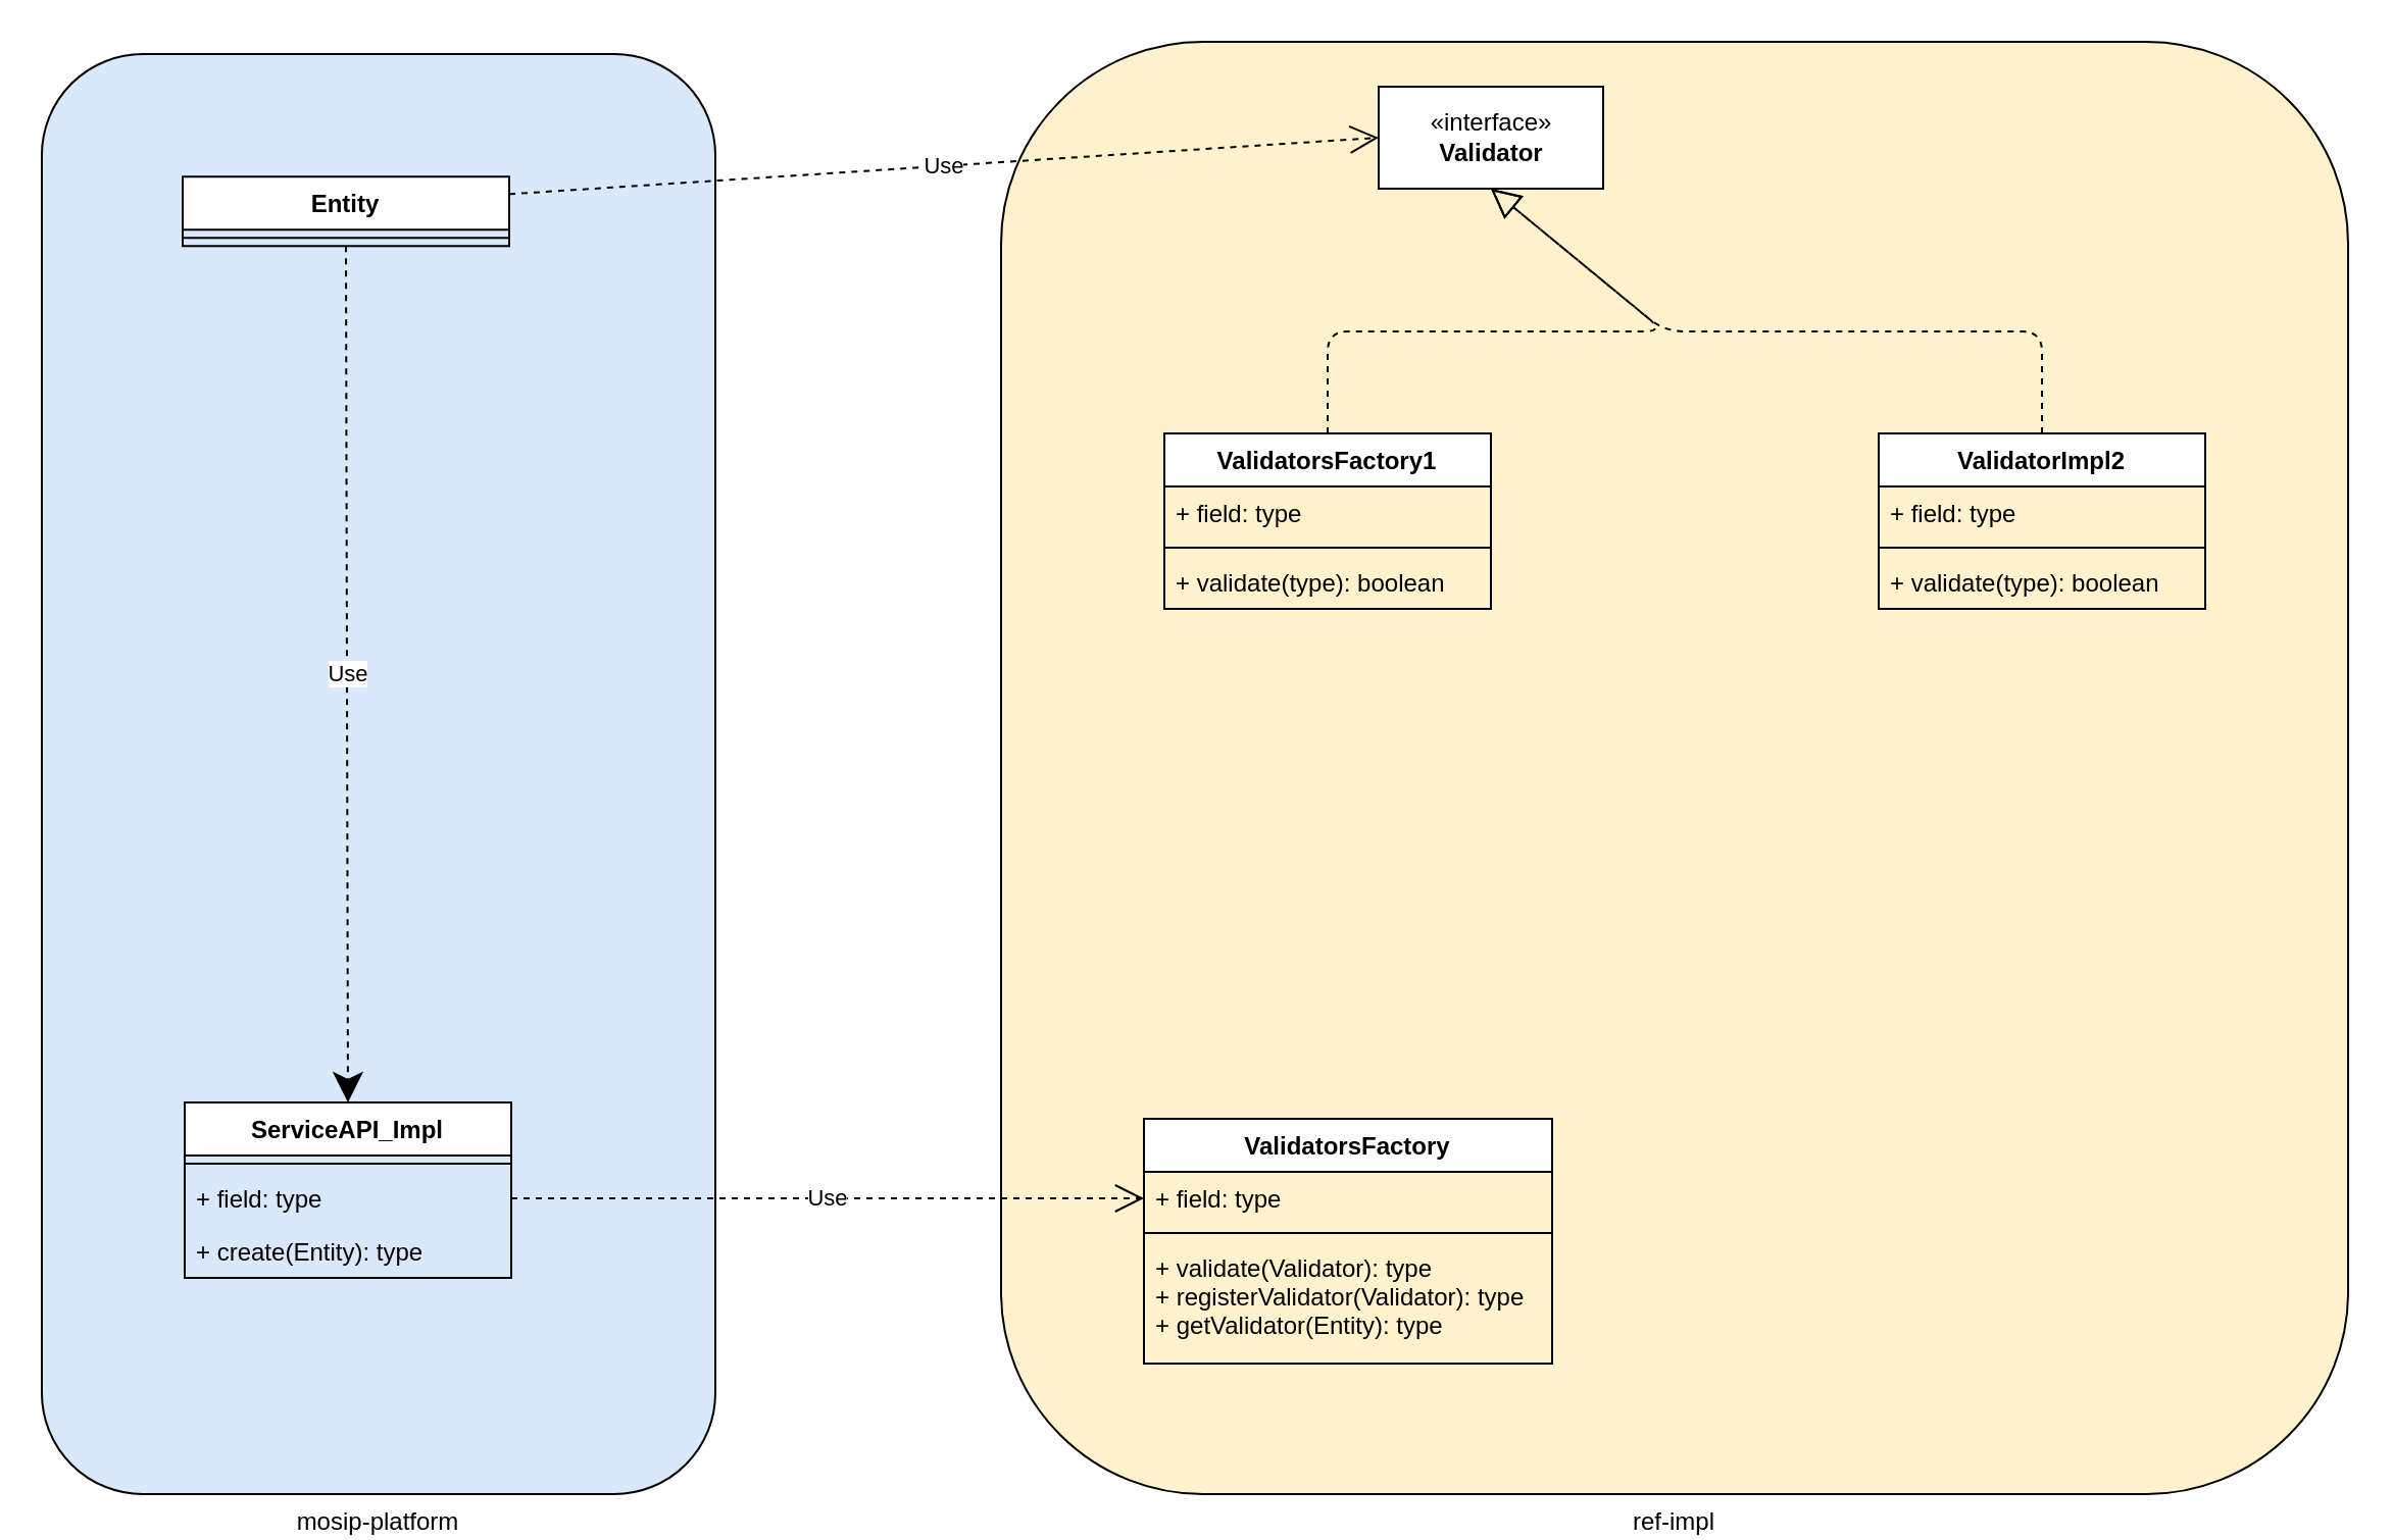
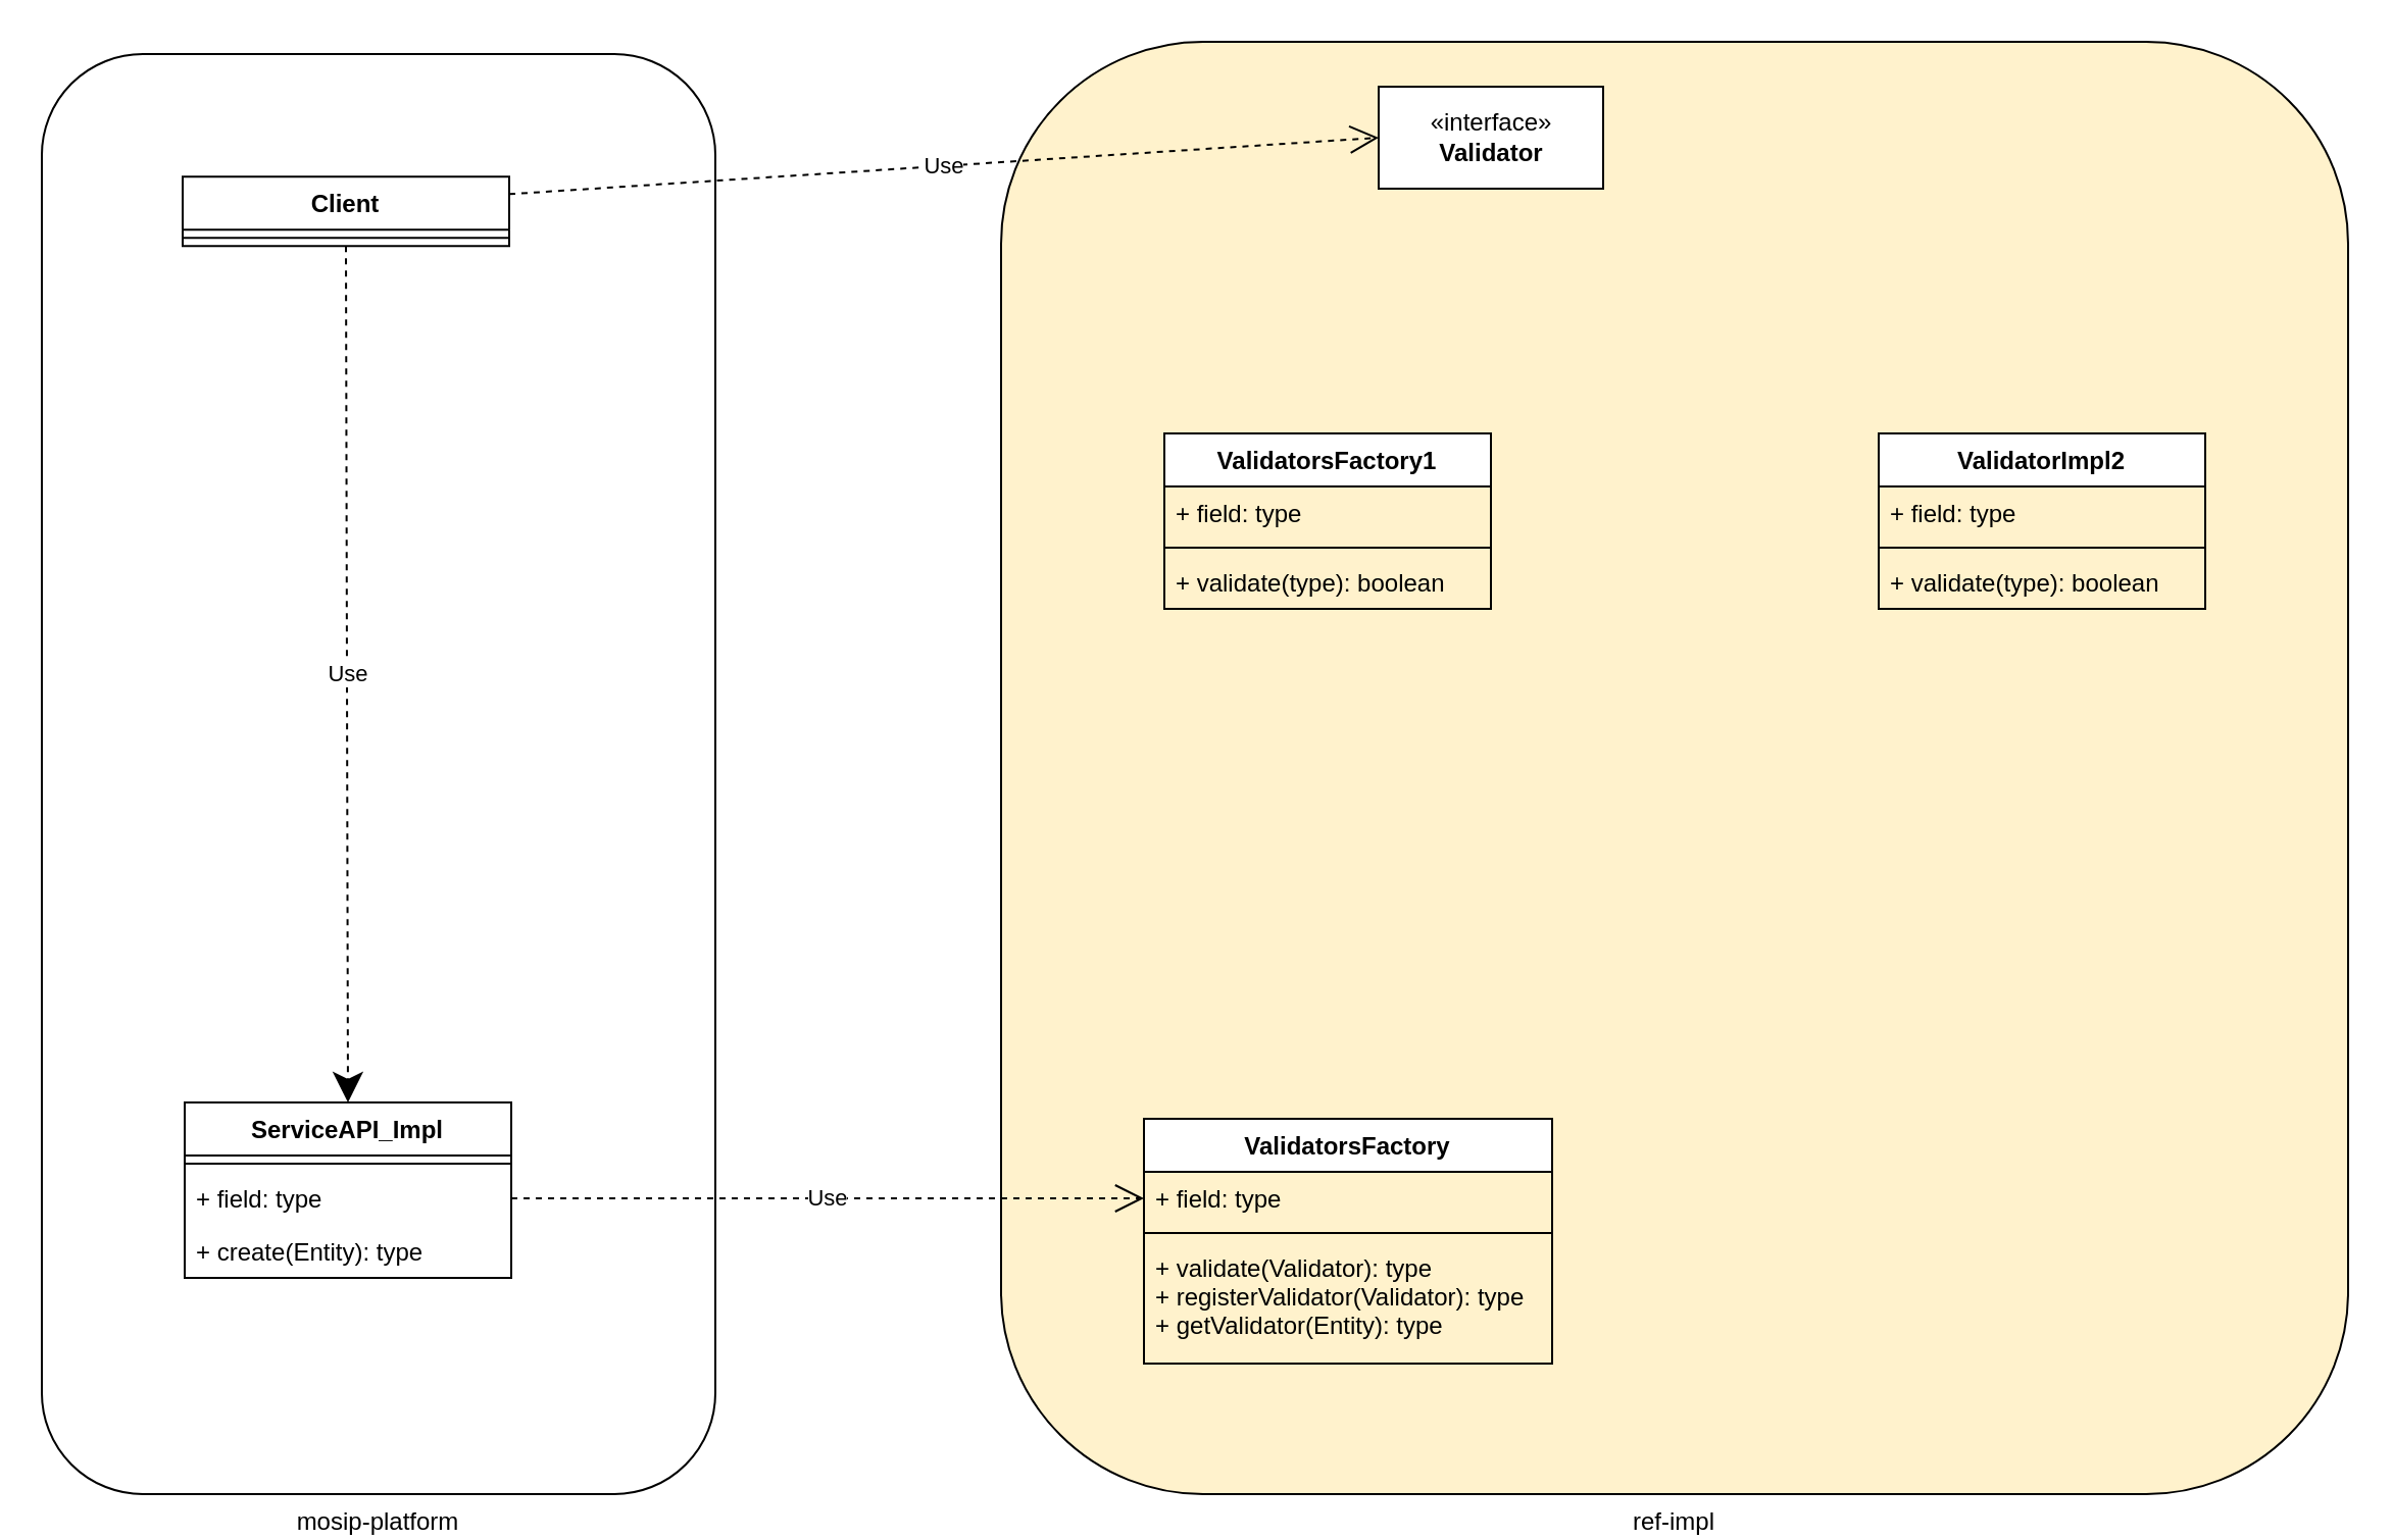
  <mxCell id="0" />
  <mxCell id="1" parent="0" />
- <mxCell id="2" value="mosip-platform" style="rounded=1;whiteSpace=wrap;html=1;labelPosition=center;verticalLabelPosition=bottom;align=center;verticalAlign=top;fillColor=#dae8fc;" vertex="1" parent="1"><mxGeometry x="20" y="26" width="330" height="706" as="geometry" /></mxCell>
+ <mxCell id="2" value="mosip-platform" style="rounded=1;whiteSpace=wrap;html=1;labelPosition=center;verticalLabelPosition=bottom;align=center;verticalAlign=top;" vertex="1" parent="1"><mxGeometry x="20" y="26" width="330" height="706" as="geometry" /></mxCell>
  <mxCell id="3" value="ref-impl" style="rounded=1;whiteSpace=wrap;html=1;labelPosition=center;verticalLabelPosition=bottom;align=center;verticalAlign=top;fillColor=#fff2cc;" vertex="1" parent="1"><mxGeometry x="490" y="20" width="660" height="712" as="geometry" /></mxCell>
  <mxCell id="4" value="«interface»&lt;br&gt;&lt;b&gt;Validator&lt;/b&gt;" style="html=1;" parent="1" vertex="1"><mxGeometry x="675" y="42" width="110" height="50" as="geometry" /></mxCell>
  <mxCell id="5" value="ValidatorsFactory1" style="swimlane;fontStyle=1;align=center;verticalAlign=top;childLayout=stackLayout;horizontal=1;startSize=26;horizontalStack=0;resizeParent=1;resizeParentMax=0;resizeLast=0;collapsible=1;marginBottom=0;" parent="1" vertex="1"><mxGeometry x="570" y="212" width="160" height="86" as="geometry" /></mxCell>
  <mxCell id="6" value="+ field: type" style="text;strokeColor=none;fillColor=none;align=left;verticalAlign=top;spacingLeft=4;spacingRight=4;overflow=hidden;rotatable=0;points=[[0,0.5],[1,0.5]];portConstraint=eastwest;" parent="5" vertex="1"><mxGeometry y="26" width="160" height="26" as="geometry" /></mxCell>
  <mxCell id="7" value="" style="line;strokeWidth=1;fillColor=none;align=left;verticalAlign=middle;spacingTop=-1;spacingLeft=3;spacingRight=3;rotatable=0;labelPosition=right;points=[];portConstraint=eastwest;" parent="5" vertex="1"><mxGeometry y="52" width="160" height="8" as="geometry" /></mxCell>
  <mxCell id="8" value="+ validate(type): boolean" style="text;strokeColor=none;fillColor=none;align=left;verticalAlign=top;spacingLeft=4;spacingRight=4;overflow=hidden;rotatable=0;points=[[0,0.5],[1,0.5]];portConstraint=eastwest;" parent="5" vertex="1"><mxGeometry y="60" width="160" height="26" as="geometry" /></mxCell>
- <mxCell id="9" value="" style="endArrow=block;dashed=1;endFill=0;endSize=12;html=1;entryX=0.5;entryY=1;entryDx=0;entryDy=0;exitX=0.5;exitY=0;exitDx=0;exitDy=0;" parent="1" source="5" target="4" edge="1"><mxGeometry width="160" relative="1" as="geometry"><mxPoint x="650" y="372" as="sourcePoint" /><mxPoint x="810" y="372" as="targetPoint" /><Array as="points"><mxPoint x="650" y="162" /><mxPoint x="815" y="162" /></Array></mxGeometry></mxCell>
  <mxCell id="10" value="ValidatorsFactory" style="swimlane;fontStyle=1;align=center;verticalAlign=top;childLayout=stackLayout;horizontal=1;startSize=26;horizontalStack=0;resizeParent=1;resizeParentMax=0;resizeLast=0;collapsible=1;marginBottom=0;" parent="1" vertex="1"><mxGeometry x="560" y="548" width="200" height="120" as="geometry" /></mxCell>
  <mxCell id="11" value="+ field: type" style="text;strokeColor=none;fillColor=none;align=left;verticalAlign=top;spacingLeft=4;spacingRight=4;overflow=hidden;rotatable=0;points=[[0,0.5],[1,0.5]];portConstraint=eastwest;" parent="10" vertex="1"><mxGeometry y="26" width="200" height="26" as="geometry" /></mxCell>
  <mxCell id="12" value="" style="line;strokeWidth=1;fillColor=none;align=left;verticalAlign=middle;spacingTop=-1;spacingLeft=3;spacingRight=3;rotatable=0;labelPosition=right;points=[];portConstraint=eastwest;" parent="10" vertex="1"><mxGeometry y="52" width="200" height="8" as="geometry" /></mxCell>
  <mxCell id="13" value="+ validate(Validator): type&#10;+ registerValidator(Validator): type&#10;+ getValidator(Entity): type" style="text;strokeColor=none;fillColor=none;align=left;verticalAlign=top;spacingLeft=4;spacingRight=4;overflow=hidden;rotatable=0;points=[[0,0.5],[1,0.5]];portConstraint=eastwest;" parent="10" vertex="1"><mxGeometry y="60" width="200" height="60" as="geometry" /></mxCell>
- <mxCell id="14" value="Entity" style="swimlane;fontStyle=1;align=center;verticalAlign=top;childLayout=stackLayout;horizontal=1;startSize=26;horizontalStack=0;resizeParent=1;resizeParentMax=0;resizeLast=0;collapsible=1;marginBottom=0;" parent="1" vertex="1"><mxGeometry x="89" y="86.167" width="160" height="34" as="geometry" /></mxCell>
+ <mxCell id="14" value="Client" style="swimlane;fontStyle=1;align=center;verticalAlign=top;childLayout=stackLayout;horizontal=1;startSize=26;horizontalStack=0;resizeParent=1;resizeParentMax=0;resizeLast=0;collapsible=1;marginBottom=0;" parent="1" vertex="1"><mxGeometry x="89" y="86.167" width="160" height="34" as="geometry" /></mxCell>
  <mxCell id="15" value="" style="line;strokeWidth=1;fillColor=none;align=left;verticalAlign=middle;spacingTop=-1;spacingLeft=3;spacingRight=3;rotatable=0;labelPosition=right;points=[];portConstraint=eastwest;" parent="14" vertex="1"><mxGeometry y="26" width="160" height="8" as="geometry" /></mxCell>
  <mxCell id="16" value="Use" style="endArrow=open;endSize=12;dashed=1;html=1;entryX=0;entryY=0.5;entryDx=0;entryDy=0;exitX=1;exitY=0.25;exitDx=0;exitDy=0;" parent="1" target="4" edge="1" source="14"><mxGeometry width="160" relative="1" as="geometry"><mxPoint x="410" y="98" as="sourcePoint" /><mxPoint x="570" y="98" as="targetPoint" /></mxGeometry></mxCell>
  <mxCell id="17" value="ServiceAPI_Impl" style="swimlane;fontStyle=1;align=center;verticalAlign=top;childLayout=stackLayout;horizontal=1;startSize=26;horizontalStack=0;resizeParent=1;resizeParentMax=0;resizeLast=0;collapsible=1;marginBottom=0;" parent="1" vertex="1"><mxGeometry x="90" y="540" width="160" height="86" as="geometry" /></mxCell>
  <mxCell id="18" value="" style="line;strokeWidth=1;fillColor=none;align=left;verticalAlign=middle;spacingTop=-1;spacingLeft=3;spacingRight=3;rotatable=0;labelPosition=right;points=[];portConstraint=eastwest;" parent="17" vertex="1"><mxGeometry y="26" width="160" height="8" as="geometry" /></mxCell>
  <mxCell id="19" value="+ field: type" style="text;strokeColor=none;fillColor=none;align=left;verticalAlign=top;spacingLeft=4;spacingRight=4;overflow=hidden;rotatable=0;points=[[0,0.5],[1,0.5]];portConstraint=eastwest;" parent="17" vertex="1"><mxGeometry y="34" width="160" height="26" as="geometry" /></mxCell>
  <mxCell id="20" value="+ create(Entity): type" style="text;strokeColor=none;fillColor=none;align=left;verticalAlign=top;spacingLeft=4;spacingRight=4;overflow=hidden;rotatable=0;points=[[0,0.5],[1,0.5]];portConstraint=eastwest;" parent="17" vertex="1"><mxGeometry y="60" width="160" height="26" as="geometry" /></mxCell>
  <mxCell id="21" value="Use" style="endArrow=classic;endSize=12;dashed=1;html=1;exitX=0.5;exitY=1;exitDx=0;exitDy=0;entryX=0.5;entryY=0;entryDx=0;entryDy=0;" parent="1" source="14" target="17" edge="1"><mxGeometry width="160" relative="1" as="geometry"><mxPoint x="260" y="100" as="sourcePoint" /><mxPoint x="170" y="494" as="targetPoint" /></mxGeometry></mxCell>
  <mxCell id="22" value="ValidatorImpl2" style="swimlane;fontStyle=1;align=center;verticalAlign=top;childLayout=stackLayout;horizontal=1;startSize=26;horizontalStack=0;resizeParent=1;resizeParentMax=0;resizeLast=0;collapsible=1;marginBottom=0;" vertex="1" parent="1"><mxGeometry x="920" y="212" width="160" height="86" as="geometry" /></mxCell>
  <mxCell id="23" value="+ field: type" style="text;strokeColor=none;fillColor=none;align=left;verticalAlign=top;spacingLeft=4;spacingRight=4;overflow=hidden;rotatable=0;points=[[0,0.5],[1,0.5]];portConstraint=eastwest;" vertex="1" parent="22"><mxGeometry y="26" width="160" height="26" as="geometry" /></mxCell>
  <mxCell id="24" value="" style="line;strokeWidth=1;fillColor=none;align=left;verticalAlign=middle;spacingTop=-1;spacingLeft=3;spacingRight=3;rotatable=0;labelPosition=right;points=[];portConstraint=eastwest;" vertex="1" parent="22"><mxGeometry y="52" width="160" height="8" as="geometry" /></mxCell>
  <mxCell id="25" value="+ validate(type): boolean" style="text;strokeColor=none;fillColor=none;align=left;verticalAlign=top;spacingLeft=4;spacingRight=4;overflow=hidden;rotatable=0;points=[[0,0.5],[1,0.5]];portConstraint=eastwest;" vertex="1" parent="22"><mxGeometry y="60" width="160" height="26" as="geometry" /></mxCell>
- <mxCell id="26" value="" style="endArrow=block;dashed=1;endFill=0;endSize=12;html=1;entryX=0.5;entryY=1;entryDx=0;entryDy=0;exitX=0.5;exitY=0;exitDx=0;exitDy=0;" edge="1" parent="1" source="22" target="4"><mxGeometry width="160" relative="1" as="geometry"><mxPoint x="660" y="222" as="sourcePoint" /><mxPoint x="825" y="132" as="targetPoint" /><Array as="points"><mxPoint x="1000" y="162" /><mxPoint x="815" y="162" /></Array></mxGeometry></mxCell>
  <mxCell id="27" value="Use" style="endArrow=open;endSize=12;dashed=1;html=1;entryX=0;entryY=0.5;entryDx=0;entryDy=0;exitX=1;exitY=0.5;exitDx=0;exitDy=0;" parent="1" target="11" edge="1" source="19"><mxGeometry width="160" relative="1" as="geometry"><mxPoint x="584" y="584" as="sourcePoint" /><mxPoint x="934" y="583" as="targetPoint" /></mxGeometry></mxCell>
